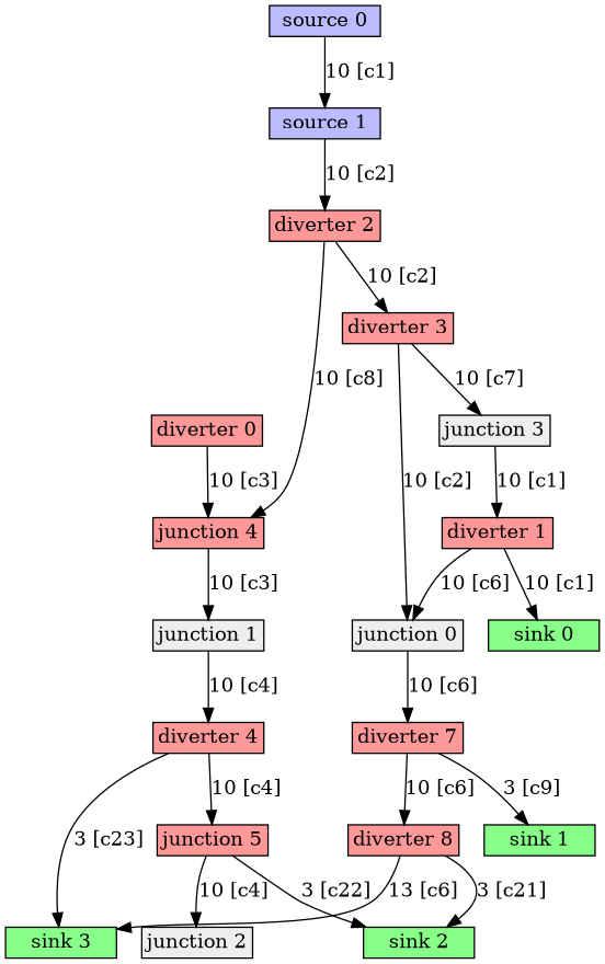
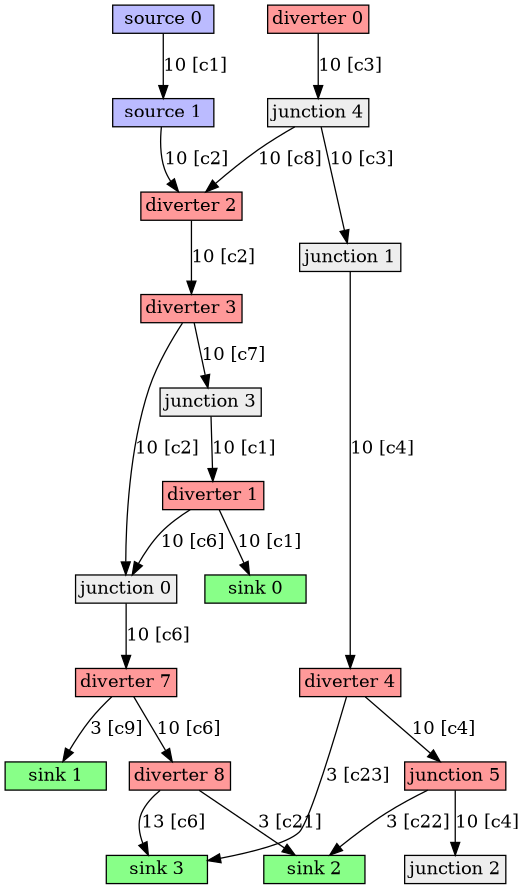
  strict digraph {
    node [fillcolor="#FF9999" fixedsize=true shape=box style=filled]
    n1 [fillcolor="#BBBBFF" height=0.3 label="source 0" width=1.1]
    n2 [fillcolor="#BBBBFF" height=0.3 label="source 1" width=1.1]
    n3 [height=0.3 label="diverter 0" width=1.1]
-   n4 [height=0.3 label="junction 4" width=1.1]
+   n4 [fillcolor="#EEEEEE" height=0.3 label="junction 4" width=1.1]
    n5 [fillcolor="#EEEEEE" height=0.3 label="junction 3" width=1.1]
    n6 [height=0.3 label="diverter 1" width=1.1]
    n7 [fillcolor="#EEEEEE" height=0.3 label="junction 1" width=1.1]
    n8 [height=0.3 label="diverter 2" width=1.1]
    n9 [height=0.3 label="diverter 3" width=1.1]
    n10 [fillcolor="#EEEEEE" height=0.3 label="junction 0" width=1.1]
    n11 [fillcolor="#88FF88" height=0.3 label="sink 0" width=1.1]
    n12 [height=0.3 label="diverter 4" width=1.1]
    n13 [height=0.3 label="diverter 7" width=1.1]
    n14 [fillcolor="#88FF88" height=0.3 label="sink 1" width=1.1]
    n15 [height=0.3 label="diverter 8" width=1.1]
    n16 [height=0.3 label="junction 5" width=1.1]
    n17 [fillcolor="#88FF88" height=0.3 label="sink 3" width=1.1]
    n18 [fillcolor="#EEEEEE" height=0.3 label="junction 2" width=1.1]
    n19 [fillcolor="#88FF88" height=0.3 label="sink 2" width=1.1]
    n1 -> n2 [label="10 [c1]"]
    n2 -> n8 [label="10 [c2]"]
    n3 -> n4 [label="10 [c3]"]
    n4 -> n7 [label="10 [c3]"]
    n5 -> n6 [label="10 [c1]"]
    n6 -> n10 [label="10 [c6]"]
    n6 -> n11 [label="10 [c1]"]
    n7 -> n12 [label="10 [c4]"]
-   n8 -> n4 [label="10 [c8]"]
+   n4 -> n8 [label="10 [c8]"]
    n8 -> n9 [label="10 [c2]"]
    n9 -> n5 [label="10 [c7]"]
    n9 -> n10 [label="10 [c2]"]
    n10 -> n13 [label="10 [c6]"]
    n12 -> n16 [label="10 [c4]"]
    n12 -> n17 [label="3 [c23]"]
    n13 -> n14 [label="3 [c9]"]
    n13 -> n15 [label="10 [c6]"]
    n15 -> n17 [label="13 [c6]"]
    n15 -> n19 [label="3 [c21]"]
    n16 -> n18 [label="10 [c4]"]
    n16 -> n19 [label="3 [c22]"]
  }
